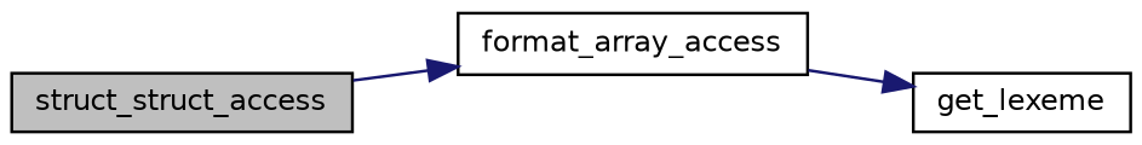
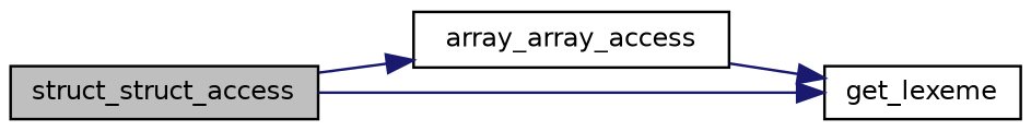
  digraph {
    rankdir=LR
    node [color=black fillcolor=white fontname=Helvetica fontsize=10 shape=record style=filled]
    edge [color=midnightblue fontname=Helvetica fontsize=10 labelfontname=Helvetica labelfontsize=10 style=solid]
    n1 [fillcolor=grey75 fontcolor=black height=0.2 label=struct_struct_access width=0.4]
-   n2 [height=0.2 label=format_array_access width=0.4]
+   n2 [height=0.2 label=array_array_access width=0.4]
    n3 [height=0.2 label=get_lexeme width=0.4]
    n1 -> n2
+   n1 -> n3
    n2 -> n3
  }
